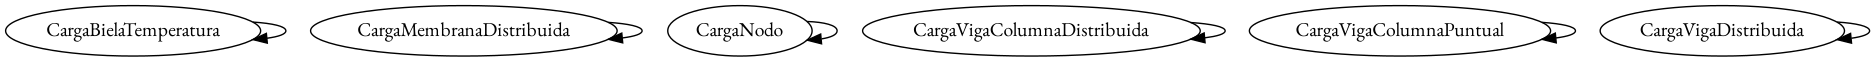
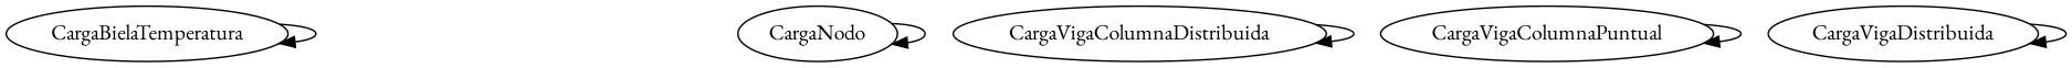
  digraph {
    fontname="EB Garamond"
    node [fontname="EB Garamond"]
    edge [fontname="EB Garamond"]
    CargaBielaTemperatura
-   CargaMembranaDistribuida
    CargaNodo
    CargaVigaColumnaDistribuida
    CargaVigaColumnaPuntual
    CargaVigaDistribuida
    CargaBielaTemperatura -> CargaBielaTemperatura
-   CargaMembranaDistribuida -> CargaMembranaDistribuida
    CargaNodo -> CargaNodo
    CargaVigaColumnaDistribuida -> CargaVigaColumnaDistribuida
    CargaVigaColumnaPuntual -> CargaVigaColumnaPuntual
    CargaVigaDistribuida -> CargaVigaDistribuida
  }
